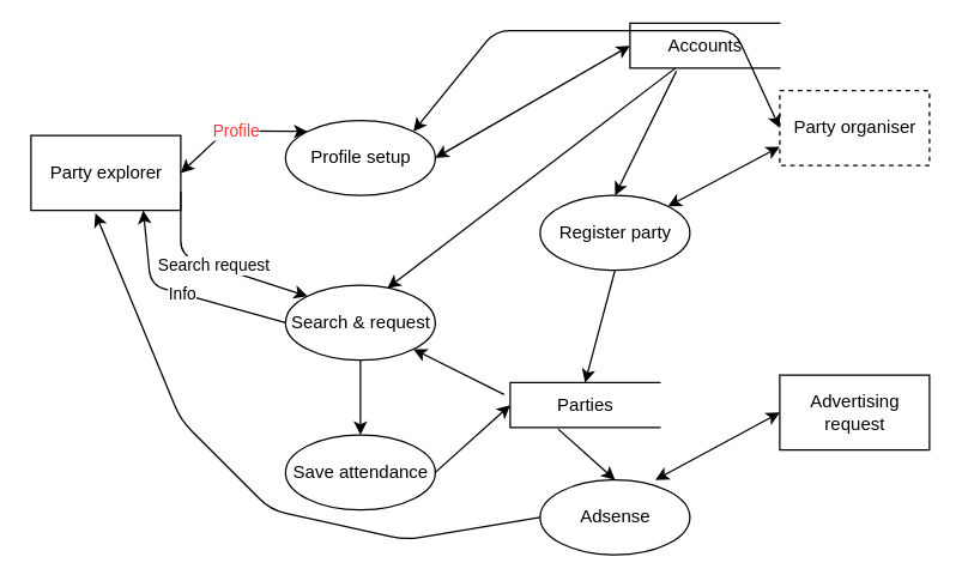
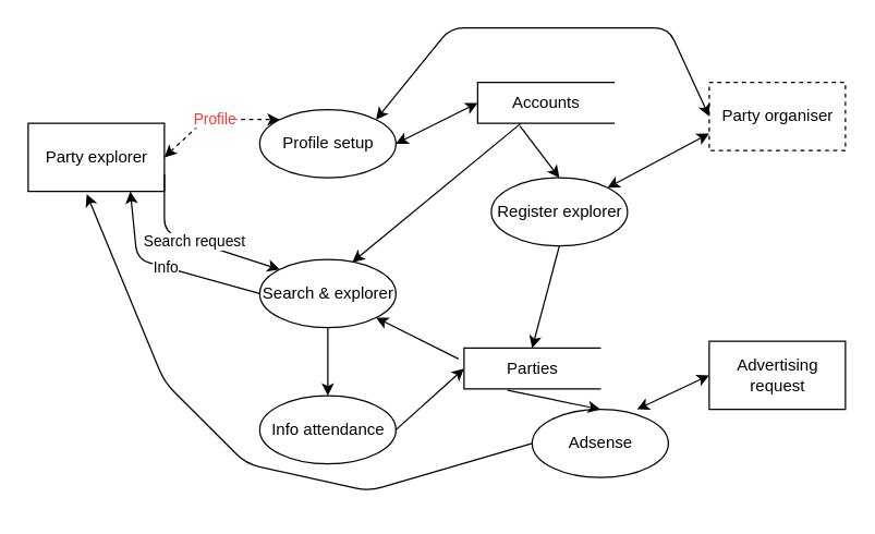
  <mxCell id="0" />
  <mxCell id="1" parent="0" />
  <mxCell id="2" value="Party explorer" style="html=1;dashed=0;whitespace=wrap;" vertex="1" parent="1"><mxGeometry x="20" y="90" width="100" height="50" as="geometry" /></mxCell>
  <mxCell id="3" value="Party organiser" style="html=1;dashed=1;whitespace=wrap;" vertex="1" parent="1"><mxGeometry x="520" y="60" width="100" height="50" as="geometry" /></mxCell>
  <mxCell id="4" value="Advertising &lt;br&gt;request" style="html=1;dashed=0;whitespace=wrap;" vertex="1" parent="1"><mxGeometry x="520" y="250" width="100" height="50" as="geometry" /></mxCell>
  <mxCell id="5" value="Profile setup" style="shape=ellipse;html=1;dashed=0;whitespace=wrap;perimeter=ellipsePerimeter;" vertex="1" parent="1"><mxGeometry x="190" y="80" width="100" height="50" as="geometry" /></mxCell>
- <mxCell id="6" value="Search &amp;amp; request" style="shape=ellipse;html=1;dashed=0;whitespace=wrap;perimeter=ellipsePerimeter;" vertex="1" parent="1"><mxGeometry x="190" y="190" width="100" height="50" as="geometry" /></mxCell>
- <mxCell id="7" value="Save attendance" style="shape=ellipse;html=1;dashed=0;whitespace=wrap;perimeter=ellipsePerimeter;" vertex="1" parent="1"><mxGeometry x="190" y="290" width="100" height="50" as="geometry" /></mxCell>
- <mxCell id="8" value="Register party" style="shape=ellipse;html=1;dashed=0;whitespace=wrap;perimeter=ellipsePerimeter;" vertex="1" parent="1"><mxGeometry x="360" y="130" width="100" height="50" as="geometry" /></mxCell>
- <mxCell id="9" value="Adsense" style="shape=ellipse;html=1;dashed=0;whitespace=wrap;perimeter=ellipsePerimeter;" vertex="1" parent="1"><mxGeometry x="360" y="320" width="100" height="50" as="geometry" /></mxCell>
- <mxCell id="10" value="Accounts" style="html=1;dashed=0;whitespace=wrap;shape=partialRectangle;right=0;" vertex="1" parent="1"><mxGeometry x="420" y="15" width="100" height="30" as="geometry" /></mxCell>
+ <mxCell id="6" value="Search &amp;amp; explorer" style="shape=ellipse;html=1;dashed=0;whitespace=wrap;perimeter=ellipsePerimeter;" vertex="1" parent="1"><mxGeometry x="190" y="190" width="100" height="50" as="geometry" /></mxCell>
+ <mxCell id="7" value="Info attendance" style="shape=ellipse;html=1;dashed=0;whitespace=wrap;perimeter=ellipsePerimeter;" vertex="1" parent="1"><mxGeometry x="190" y="290" width="100" height="50" as="geometry" /></mxCell>
+ <mxCell id="8" value="Register explorer" style="shape=ellipse;html=1;dashed=0;whitespace=wrap;perimeter=ellipsePerimeter;" vertex="1" parent="1"><mxGeometry x="360" y="130" width="100" height="50" as="geometry" /></mxCell>
+ <mxCell id="9" value="Adsense" style="shape=ellipse;html=1;dashed=0;whitespace=wrap;perimeter=ellipsePerimeter;" vertex="1" parent="1"><mxGeometry x="390" y="300" width="100" height="50" as="geometry" /></mxCell>
+ <mxCell id="10" value="Accounts" style="html=1;dashed=0;whitespace=wrap;shape=partialRectangle;right=0;" vertex="1" parent="1"><mxGeometry x="350" y="60" width="100" height="30" as="geometry" /></mxCell>
  <mxCell id="11" value="Parties" style="html=1;dashed=0;whitespace=wrap;shape=partialRectangle;right=0;" vertex="1" parent="1"><mxGeometry x="340" y="255" width="100" height="30" as="geometry" /></mxCell>
- <mxCell id="12" value="Profile" style="endArrow=classic;startArrow=classic;html=1;fontColor=#FF3333;exitX=1;exitY=0.5;exitDx=0;exitDy=0;entryX=0;entryY=0;entryDx=0;entryDy=0;" edge="1" parent="1" source="2" target="5"><mxGeometry width="50" height="50" relative="1" as="geometry"><mxPoint x="390" y="240" as="sourcePoint" /><mxPoint x="440" y="190" as="targetPoint" /><Array as="points"><mxPoint x="150" y="87" /></Array></mxGeometry></mxCell>
+ <mxCell id="12" value="Profile" style="endArrow=classic;startArrow=classic;html=1;fontColor=#FF3333;exitX=1;exitY=0.5;exitDx=0;exitDy=0;entryX=0;entryY=0;entryDx=0;entryDy=0;dashed=1;" edge="1" parent="1" source="2" target="5"><mxGeometry width="50" height="50" relative="1" as="geometry"><mxPoint x="390" y="240" as="sourcePoint" /><mxPoint x="440" y="190" as="targetPoint" /><Array as="points"><mxPoint x="150" y="87" /></Array></mxGeometry></mxCell>
  <mxCell id="13" value="Search request" style="endArrow=classic;html=1;exitX=1;exitY=0.75;exitDx=0;exitDy=0;entryX=0;entryY=0;entryDx=0;entryDy=0;" edge="1" parent="1" source="2" target="6"><mxGeometry width="50" height="50" relative="1" as="geometry"><mxPoint x="390" y="240" as="sourcePoint" /><mxPoint x="440" y="190" as="targetPoint" /><Array as="points"><mxPoint x="120" y="170" /></Array></mxGeometry></mxCell>
  <mxCell id="14" value="Info" style="endArrow=classic;html=1;exitX=0;exitY=0.5;exitDx=0;exitDy=0;entryX=0.75;entryY=1;entryDx=0;entryDy=0;" edge="1" parent="1" source="6" target="2"><mxGeometry width="50" height="50" relative="1" as="geometry"><mxPoint x="390" y="240" as="sourcePoint" /><mxPoint x="440" y="190" as="targetPoint" /><Array as="points"><mxPoint x="100" y="190" /></Array></mxGeometry></mxCell>
  <mxCell id="15" value="" style="endArrow=classic;startArrow=classic;html=1;fontColor=#FF3333;exitX=1;exitY=0;exitDx=0;exitDy=0;entryX=0;entryY=0.5;entryDx=0;entryDy=0;" edge="1" parent="1" source="5" target="3"><mxGeometry width="50" height="50" relative="1" as="geometry"><mxPoint x="390" y="240" as="sourcePoint" /><mxPoint x="440" y="190" as="targetPoint" /><Array as="points"><mxPoint x="330" y="20" /><mxPoint x="490" y="20" /></Array></mxGeometry></mxCell>
  <mxCell id="16" style="edgeStyle=orthogonalEdgeStyle;rounded=0;orthogonalLoop=1;jettySize=auto;html=1;exitX=0.5;exitY=1;exitDx=0;exitDy=0;" edge="1" parent="1" source="10" target="10"><mxGeometry relative="1" as="geometry" /></mxCell>
  <mxCell id="17" value="" style="endArrow=classic;startArrow=classic;html=1;fontColor=#FF3333;exitX=1;exitY=0.5;exitDx=0;exitDy=0;entryX=0;entryY=0.5;entryDx=0;entryDy=0;" edge="1" parent="1" source="5" target="10"><mxGeometry width="50" height="50" relative="1" as="geometry"><mxPoint x="390" y="240" as="sourcePoint" /><mxPoint x="440" y="190" as="targetPoint" /></mxGeometry></mxCell>
  <mxCell id="18" value="" style="endArrow=classic;html=1;entryX=0.68;entryY=0.04;entryDx=0;entryDy=0;entryPerimeter=0;" edge="1" parent="1" source="10" target="6"><mxGeometry width="50" height="50" relative="1" as="geometry"><mxPoint x="390" y="240" as="sourcePoint" /><mxPoint x="440" y="190" as="targetPoint" /></mxGeometry></mxCell>
  <mxCell id="19" value="" style="endArrow=classic;html=1;exitX=0.31;exitY=1.067;exitDx=0;exitDy=0;exitPerimeter=0;entryX=0.5;entryY=0;entryDx=0;entryDy=0;" edge="1" parent="1" source="10" target="8"><mxGeometry width="50" height="50" relative="1" as="geometry"><mxPoint x="390" y="240" as="sourcePoint" /><mxPoint x="440" y="190" as="targetPoint" /></mxGeometry></mxCell>
  <mxCell id="20" value="" style="endArrow=classic;html=1;exitX=0.5;exitY=1;exitDx=0;exitDy=0;entryX=0.5;entryY=0;entryDx=0;entryDy=0;" edge="1" parent="1" source="8" target="11"><mxGeometry width="50" height="50" relative="1" as="geometry"><mxPoint x="390" y="240" as="sourcePoint" /><mxPoint x="440" y="190" as="targetPoint" /></mxGeometry></mxCell>
  <mxCell id="21" value="" style="endArrow=classic;html=1;exitX=-0.04;exitY=0.267;exitDx=0;exitDy=0;exitPerimeter=0;" edge="1" parent="1" source="11" target="6"><mxGeometry width="50" height="50" relative="1" as="geometry"><mxPoint x="390" y="240" as="sourcePoint" /><mxPoint x="440" y="190" as="targetPoint" /></mxGeometry></mxCell>
  <mxCell id="22" value="" style="endArrow=classic;html=1;exitX=1;exitY=0.5;exitDx=0;exitDy=0;entryX=0;entryY=0.5;entryDx=0;entryDy=0;" edge="1" parent="1" source="7" target="11"><mxGeometry width="50" height="50" relative="1" as="geometry"><mxPoint x="390" y="240" as="sourcePoint" /><mxPoint x="440" y="190" as="targetPoint" /></mxGeometry></mxCell>
  <mxCell id="23" value="" style="endArrow=classic;html=1;exitX=0.32;exitY=1.033;exitDx=0;exitDy=0;exitPerimeter=0;entryX=0.5;entryY=0;entryDx=0;entryDy=0;" edge="1" parent="1" source="11" target="9"><mxGeometry width="50" height="50" relative="1" as="geometry"><mxPoint x="390" y="240" as="sourcePoint" /><mxPoint x="440" y="190" as="targetPoint" /></mxGeometry></mxCell>
  <mxCell id="24" value="" style="endArrow=classic;startArrow=classic;html=1;fontColor=#FF3333;exitX=0.77;exitY=0;exitDx=0;exitDy=0;exitPerimeter=0;entryX=0;entryY=0.5;entryDx=0;entryDy=0;" edge="1" parent="1" source="9" target="4"><mxGeometry width="50" height="50" relative="1" as="geometry"><mxPoint x="390" y="240" as="sourcePoint" /><mxPoint x="440" y="190" as="targetPoint" /></mxGeometry></mxCell>
  <mxCell id="25" value="" style="endArrow=classic;html=1;exitX=0.5;exitY=1;exitDx=0;exitDy=0;entryX=0.5;entryY=0;entryDx=0;entryDy=0;" edge="1" parent="1" source="6" target="7"><mxGeometry width="50" height="50" relative="1" as="geometry"><mxPoint x="390" y="240" as="sourcePoint" /><mxPoint x="440" y="190" as="targetPoint" /></mxGeometry></mxCell>
  <mxCell id="26" value="" style="endArrow=classic;startArrow=classic;html=1;fontColor=#FF3333;exitX=1;exitY=0;exitDx=0;exitDy=0;entryX=0;entryY=0.75;entryDx=0;entryDy=0;" edge="1" parent="1" source="8" target="3"><mxGeometry width="50" height="50" relative="1" as="geometry"><mxPoint x="390" y="240" as="sourcePoint" /><mxPoint x="440" y="190" as="targetPoint" /></mxGeometry></mxCell>
  <mxCell id="27" value="" style="endArrow=classic;html=1;exitX=0;exitY=0.5;exitDx=0;exitDy=0;entryX=0.43;entryY=1.04;entryDx=0;entryDy=0;entryPerimeter=0;" edge="1" parent="1" source="9" target="2"><mxGeometry width="50" height="50" relative="1" as="geometry"><mxPoint x="390" y="240" as="sourcePoint" /><mxPoint x="440" y="190" as="targetPoint" /><Array as="points"><mxPoint x="270" y="360" /><mxPoint x="180" y="340" /><mxPoint x="120" y="280" /></Array></mxGeometry></mxCell>
